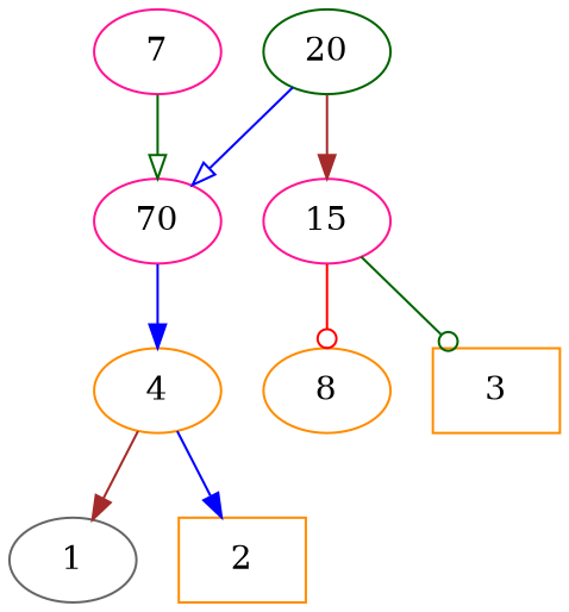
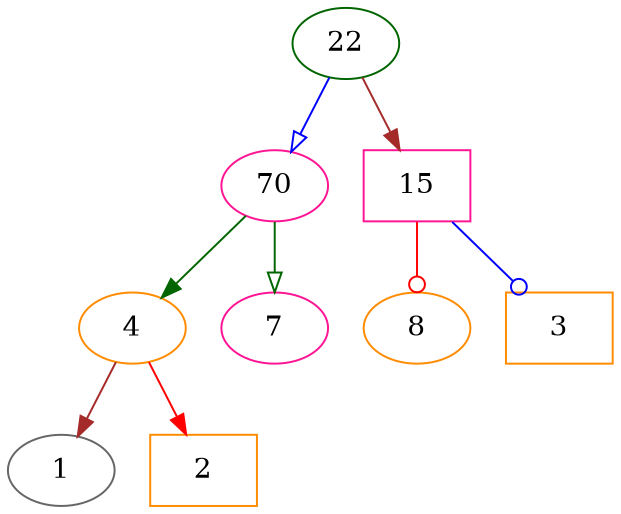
  digraph {
    node [color=darkorange shape=ellipse]
    edge [arrowhead=normal color=blue]
-   20 [color=darkgreen]
+   20 [color=darkgreen label=22]
    n2 [color=deeppink label=70]
-   15 [color=deeppink]
+   15 [color=deeppink shape=box]
    4
    7 [color=deeppink]
    8
    3 [shape=box]
    1 [color=gray40]
    2 [shape=box]
    20 -> n2 [arrowhead=onormal]
    20 -> 15 [color=brown]
-   n2 -> 4
-   7 -> n2 [arrowhead=onormal color=darkgreen]
+   n2 -> 4 [color=darkgreen]
+   n2 -> 7 [arrowhead=onormal color=darkgreen]
    15 -> 8 [arrowhead=odot color=red]
-   15 -> 3 [arrowhead=odot color=darkgreen]
+   15 -> 3 [arrowhead=odot]
    4 -> 1 [color=brown]
-   4 -> 2
+   4 -> 2 [color=red]
  }
